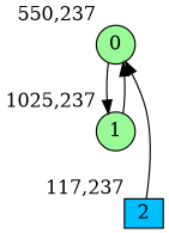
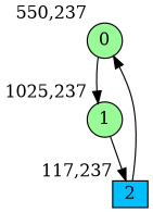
  digraph {
    bgcolor=white
    node [fillcolor=palegreen fixedsize=true shape=circle style=filled]
    0 [height=0.3 width=0.4 xlabel="550,237"]
    1 [height=0.3 width=0.4 xlabel="1025,237"]
    2 [fillcolor=deepskyblue height=0.3 shape=box width=0.4 xlabel="117,237"]
    0 -> 1
-   1 -> 0
+   1 -> 2
    2 -> 0
  }
